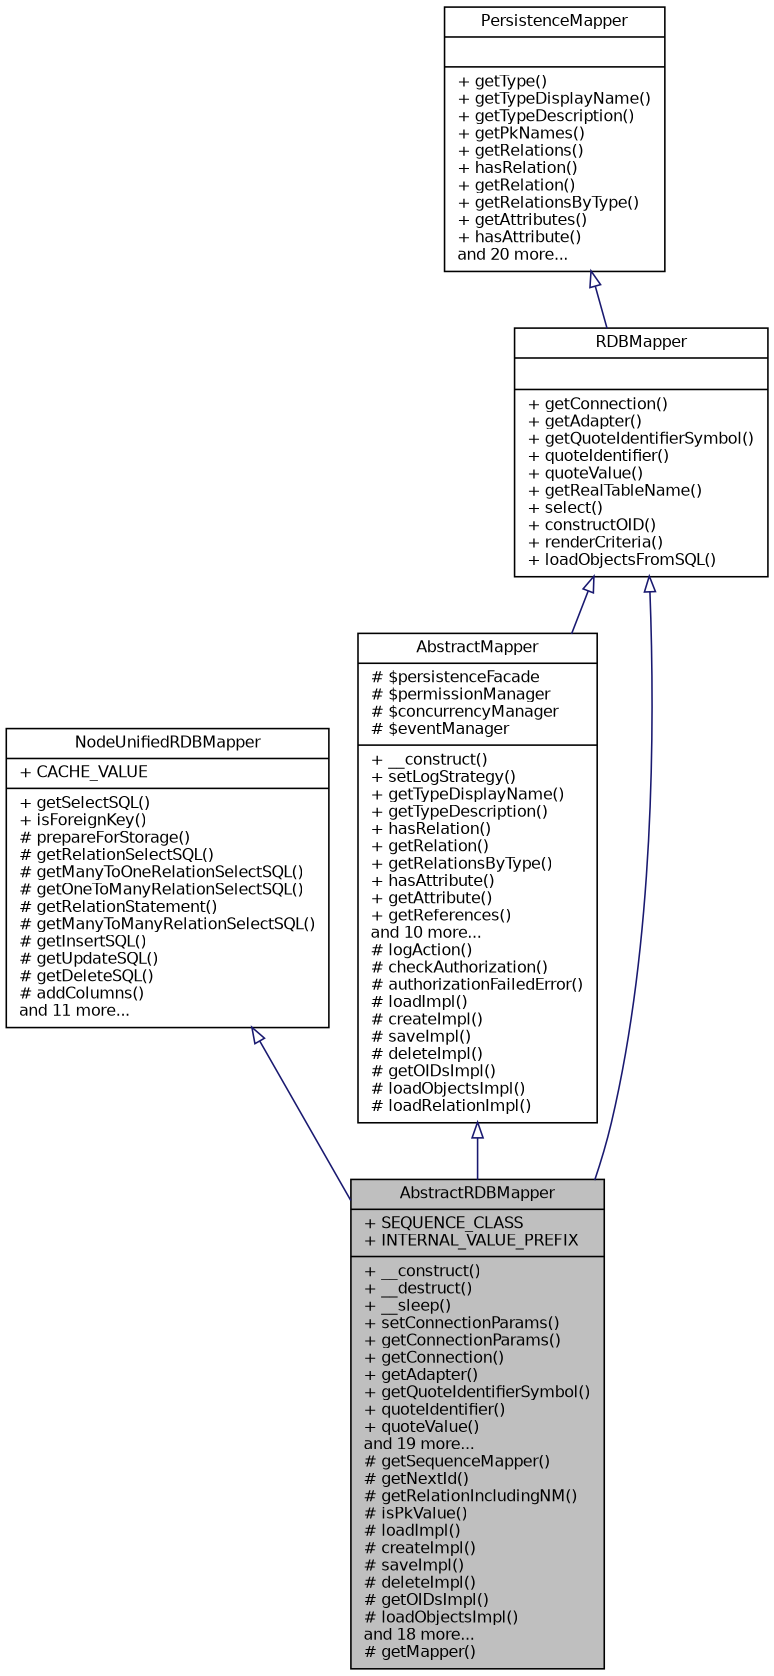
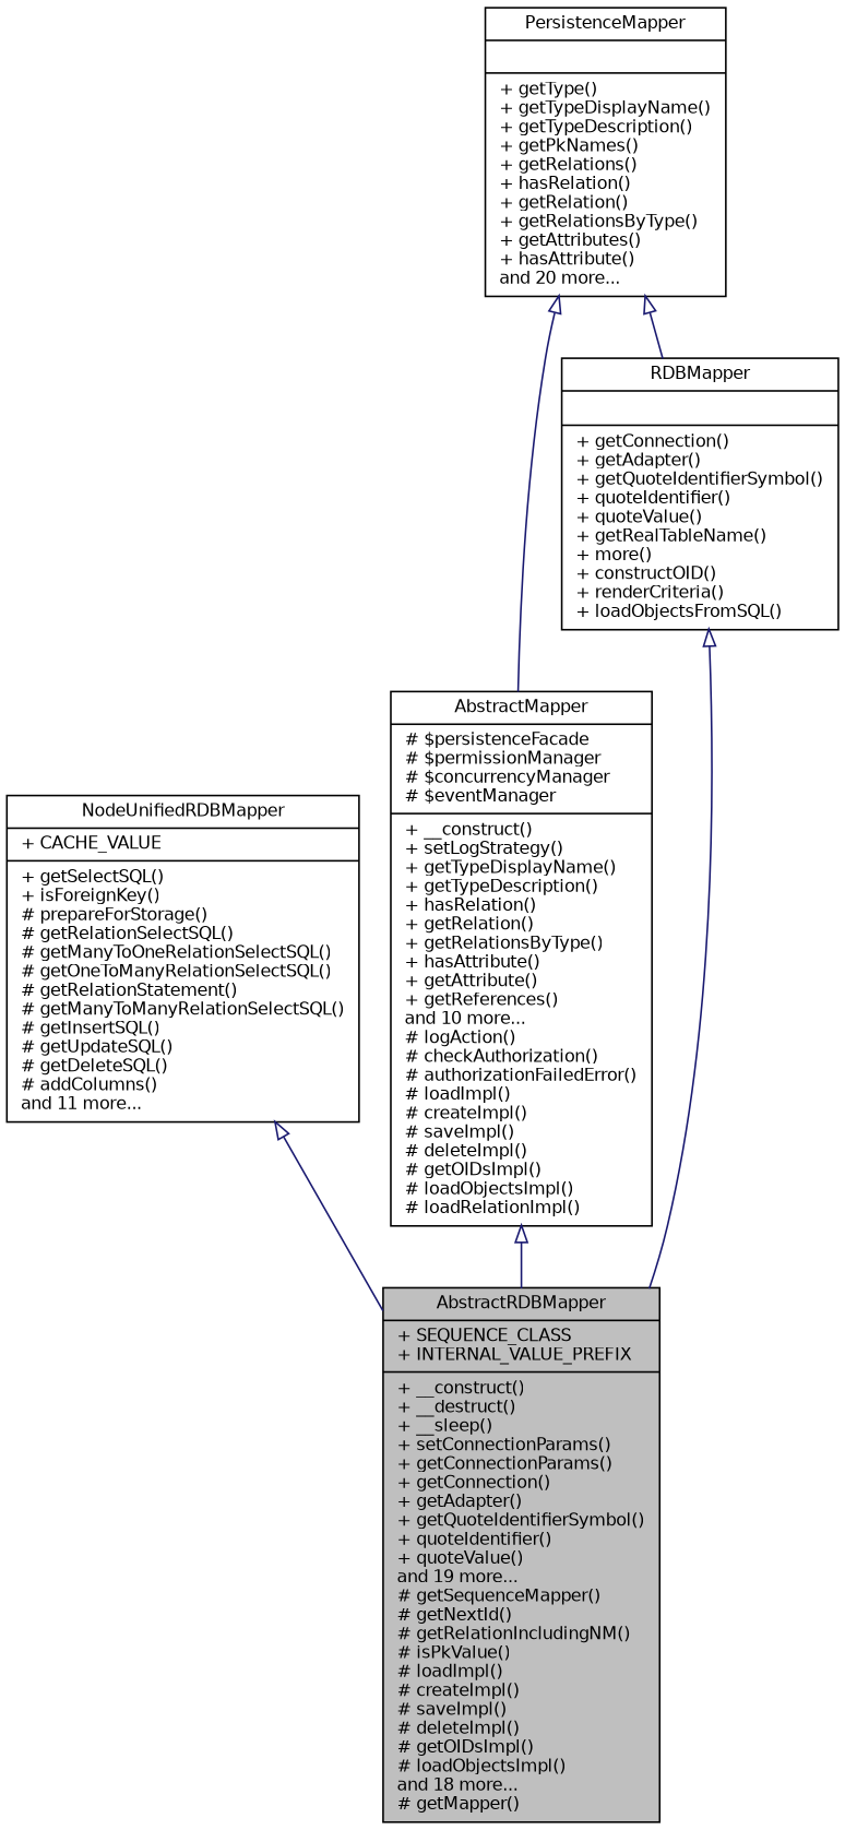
  digraph {
    node [color=black fillcolor=white fontname=Helvetica fontsize=10 shape=record style=filled]
    edge [arrowtail=onormal color=midnightblue dir=back fontname=Helvetica fontsize=10 labelfontname=Helvetica labelfontsize=10 style=solid]
    n1 [fillcolor=grey75 fontcolor=black height=0.2 label="{AbstractRDBMapper\n|+ SEQUENCE_CLASS\l+ INTERNAL_VALUE_PREFIX\l|+ __construct()\l+ __destruct()\l+ __sleep()\l+ setConnectionParams()\l+ getConnectionParams()\l+ getConnection()\l+ getAdapter()\l+ getQuoteIdentifierSymbol()\l+ quoteIdentifier()\l+ quoteValue()\land 19 more...\l# getSequenceMapper()\l# getNextId()\l# getRelationIncludingNM()\l# isPkValue()\l# loadImpl()\l# createImpl()\l# saveImpl()\l# deleteImpl()\l# getOIDsImpl()\l# loadObjectsImpl()\land 18 more...\l# getMapper()\l}" width=0.4]
    n2 [height=0.2 label="{NodeUnifiedRDBMapper\n|+ CACHE_VALUE\l|+ getSelectSQL()\l+ isForeignKey()\l# prepareForStorage()\l# getRelationSelectSQL()\l# getManyToOneRelationSelectSQL()\l# getOneToManyRelationSelectSQL()\l# getRelationStatement()\l# getManyToManyRelationSelectSQL()\l# getInsertSQL()\l# getUpdateSQL()\l# getDeleteSQL()\l# addColumns()\land 11 more...\l}" width=0.4]
    n3 [height=0.2 label="{AbstractMapper\n|# $persistenceFacade\l# $permissionManager\l# $concurrencyManager\l# $eventManager\l|+ __construct()\l+ setLogStrategy()\l+ getTypeDisplayName()\l+ getTypeDescription()\l+ hasRelation()\l+ getRelation()\l+ getRelationsByType()\l+ hasAttribute()\l+ getAttribute()\l+ getReferences()\land 10 more...\l# logAction()\l# checkAuthorization()\l# authorizationFailedError()\l# loadImpl()\l# createImpl()\l# saveImpl()\l# deleteImpl()\l# getOIDsImpl()\l# loadObjectsImpl()\l# loadRelationImpl()\l}" width=0.4]
    n4 [height=0.2 label="{PersistenceMapper\n||+ getType()\l+ getTypeDisplayName()\l+ getTypeDescription()\l+ getPkNames()\l+ getRelations()\l+ hasRelation()\l+ getRelation()\l+ getRelationsByType()\l+ getAttributes()\l+ hasAttribute()\land 20 more...\l}" width=0.4]
-   n5 [height=0.2 label="{RDBMapper\n||+ getConnection()\l+ getAdapter()\l+ getQuoteIdentifierSymbol()\l+ quoteIdentifier()\l+ quoteValue()\l+ getRealTableName()\l+ select()\l+ constructOID()\l+ renderCriteria()\l+ loadObjectsFromSQL()\l}" width=0.4]
+   n5 [height=0.2 label="{RDBMapper\n||+ getConnection()\l+ getAdapter()\l+ getQuoteIdentifierSymbol()\l+ quoteIdentifier()\l+ quoteValue()\l+ getRealTableName()\l+ more()\l+ constructOID()\l+ renderCriteria()\l+ loadObjectsFromSQL()\l}" width=0.4]
    n2 -> n1
    n3 -> n1
-   n5 -> n3
+   n4 -> n3
    n4 -> n5
    n5 -> n1
  }
